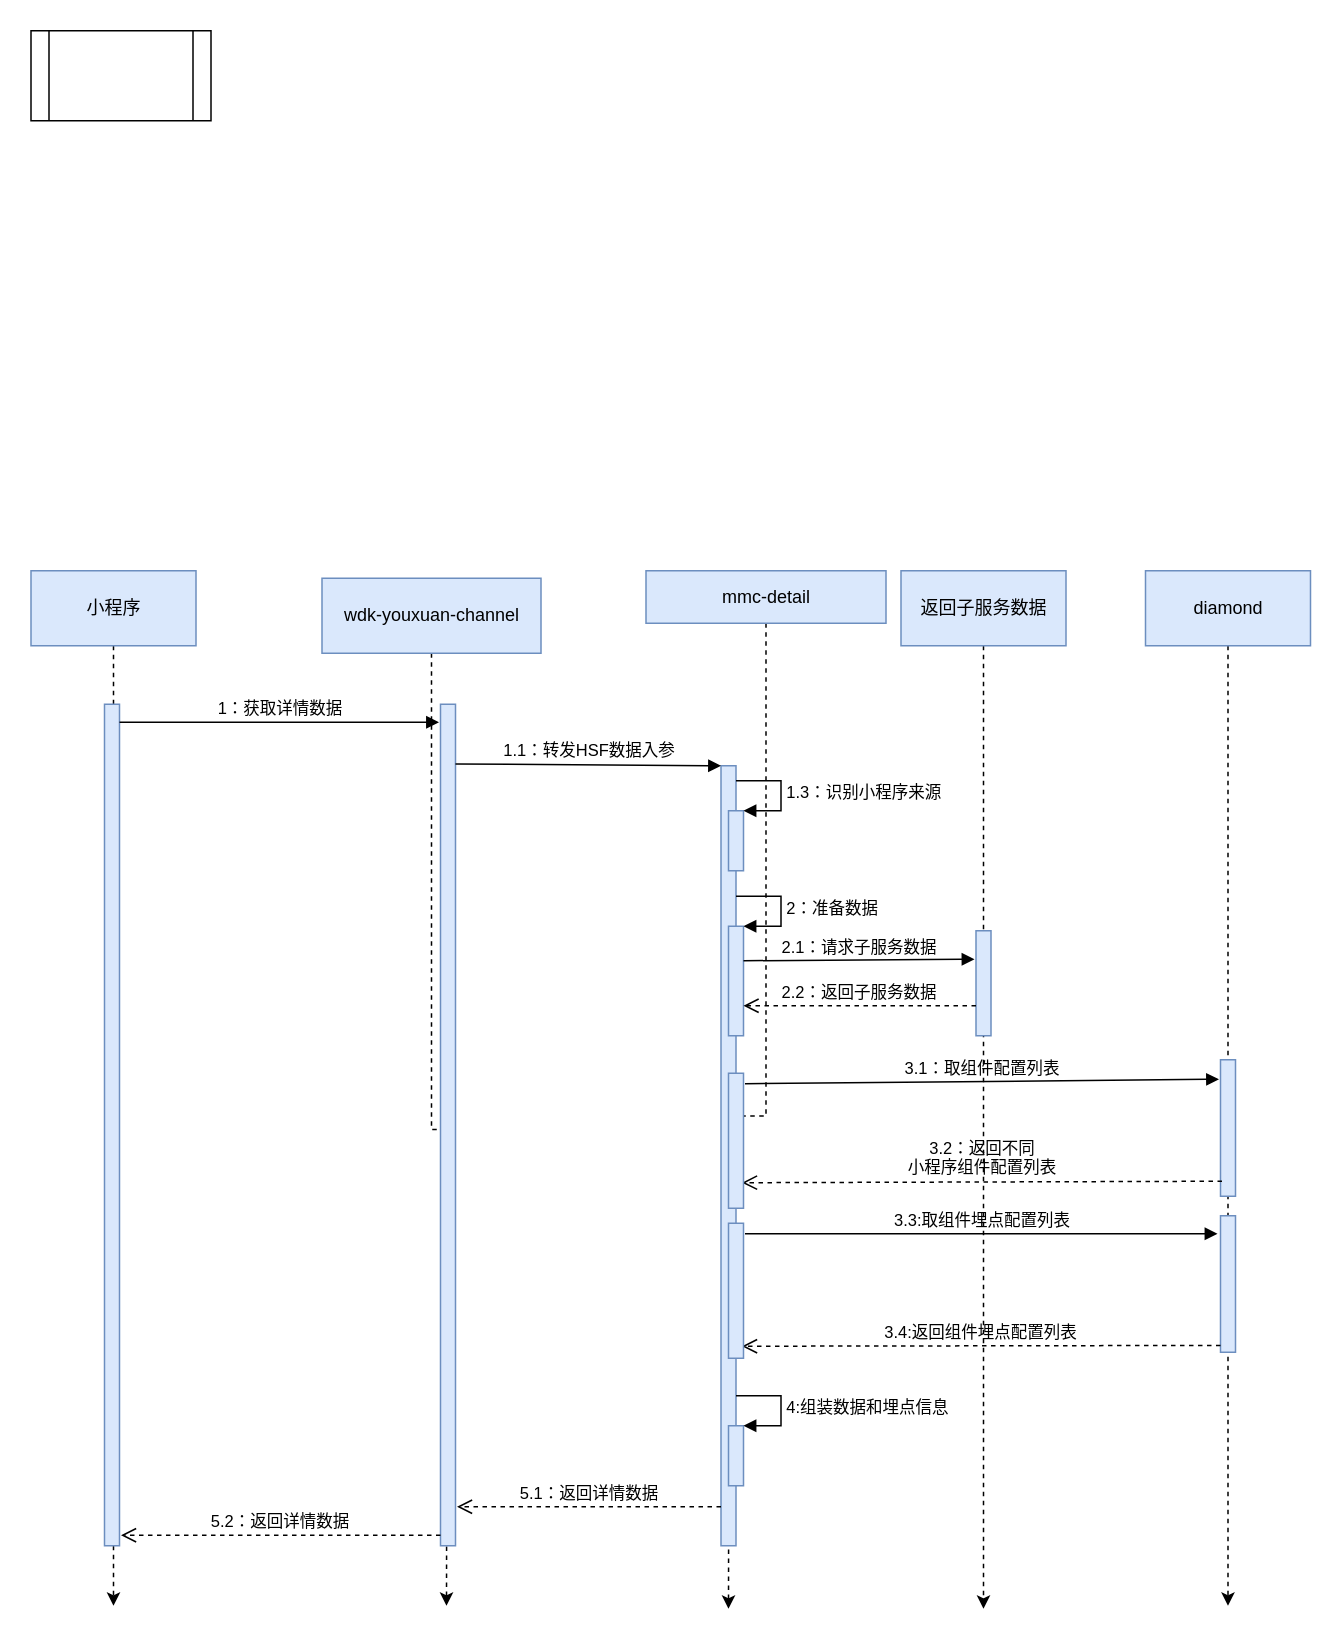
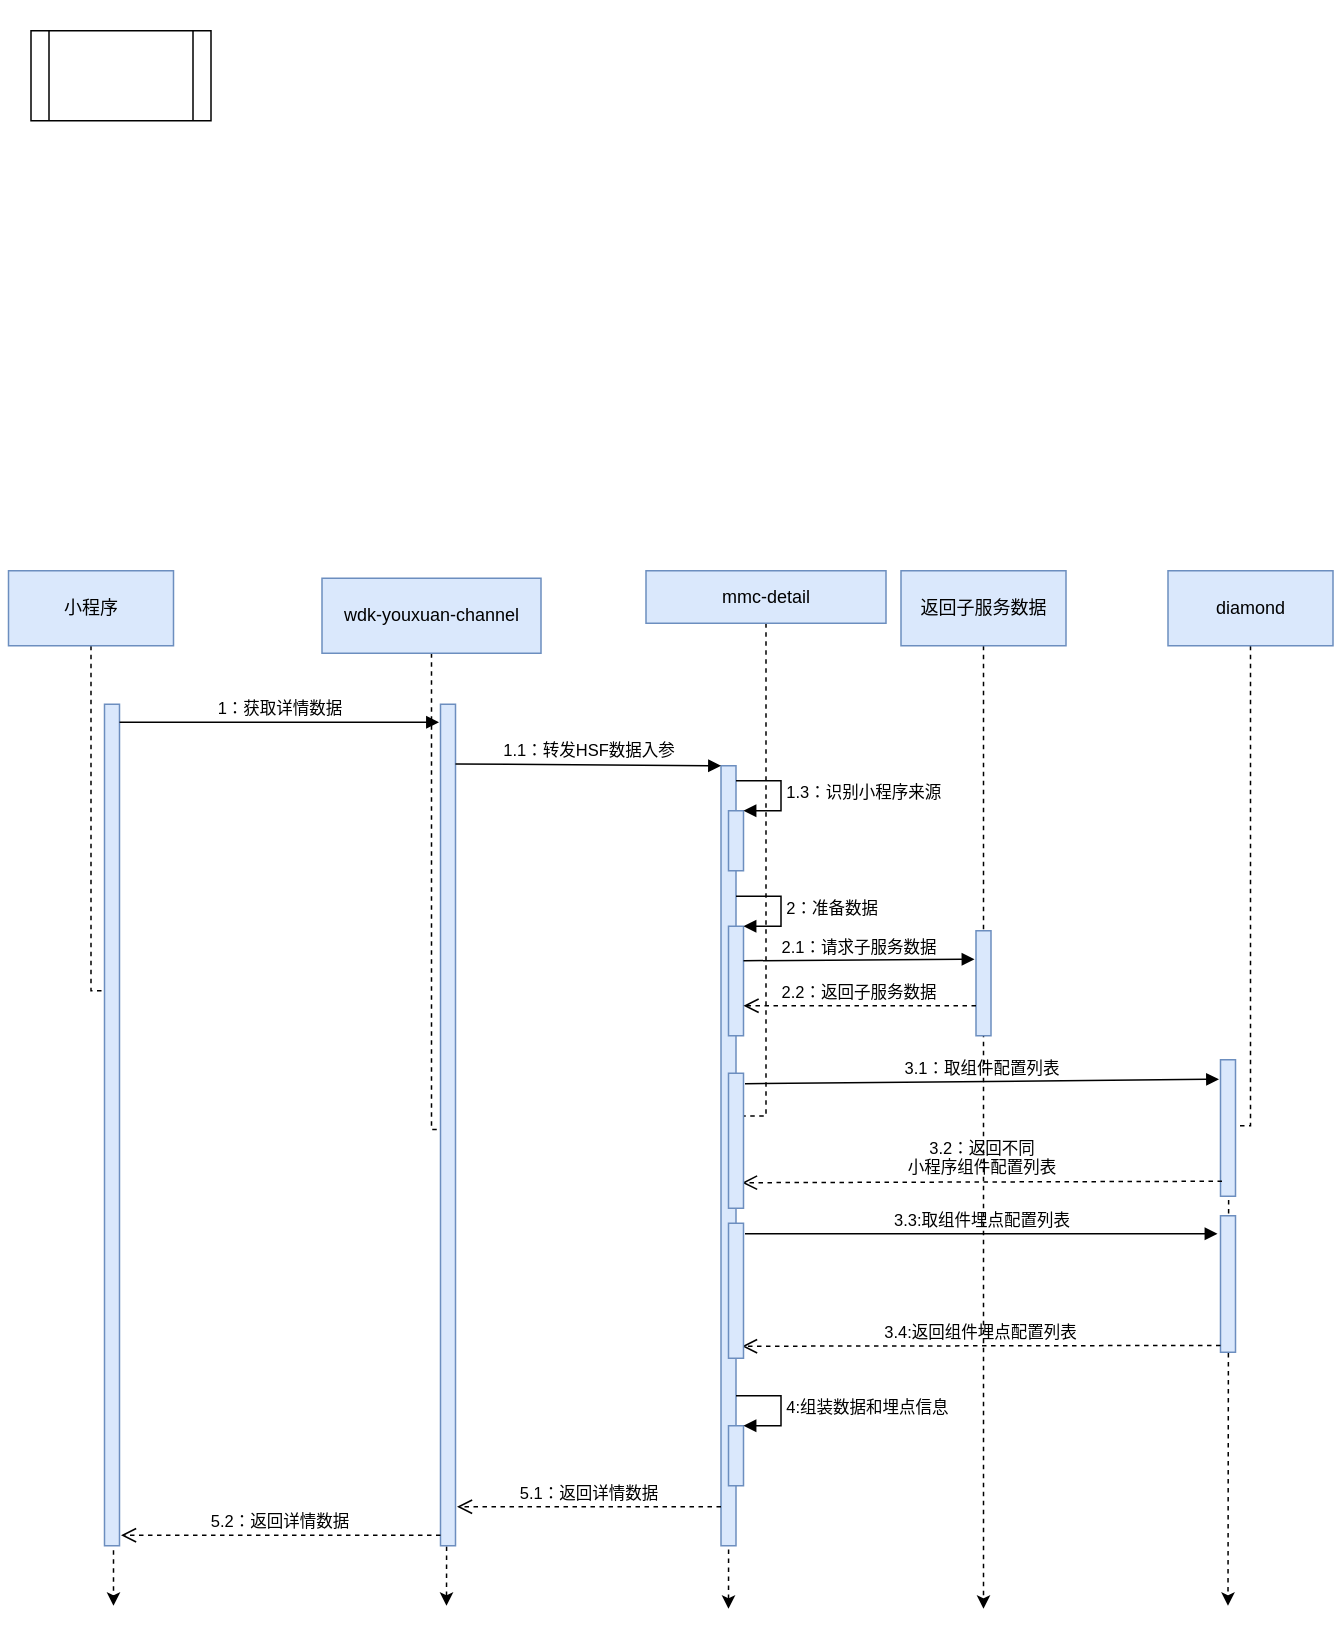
  <mxCell id="0" />
  <mxCell id="1" parent="0" />
  <mxCell id="2" value="" style="shape=process;whiteSpace=wrap;html=1;backgroundOutline=1;" parent="1" vertex="1"><mxGeometry x="20" y="20" width="120" height="60" as="geometry" /></mxCell>
  <mxCell id="3" style="edgeStyle=orthogonalEdgeStyle;rounded=0;orthogonalLoop=1;jettySize=auto;html=1;exitX=0.5;exitY=1;exitDx=0;exitDy=0;dashed=1;startArrow=none;startFill=0;" parent="1" source="4" edge="1"><mxGeometry relative="1" as="geometry"><mxPoint x="75" y="1070" as="targetPoint" /><Array as="points"><mxPoint x="75" y="660" /></Array></mxGeometry></mxCell>
- <mxCell id="4" value="小程序" style="html=1;fillColor=#dae8fc;strokeColor=#6c8ebf;" parent="1" vertex="1"><mxGeometry x="20" y="380" width="110" height="50" as="geometry" /></mxCell>
+ <mxCell id="4" value="小程序" style="html=1;fillColor=#dae8fc;strokeColor=#6c8ebf;" parent="1" vertex="1"><mxGeometry x="5" y="380" width="110" height="50" as="geometry" /></mxCell>
  <mxCell id="5" value="" style="html=1;points=[];perimeter=orthogonalPerimeter;fillColor=#dae8fc;strokeColor=#6c8ebf;" parent="1" vertex="1"><mxGeometry x="69" y="469" width="10" height="561" as="geometry" /></mxCell>
  <mxCell id="6" style="edgeStyle=orthogonalEdgeStyle;rounded=0;orthogonalLoop=1;jettySize=auto;html=1;dashed=1;" parent="1" source="7" edge="1"><mxGeometry relative="1" as="geometry"><mxPoint x="297" y="1070" as="targetPoint" /></mxGeometry></mxCell>
  <mxCell id="7" value="wdk-youxuan-channel" style="html=1;fillColor=#dae8fc;strokeColor=#6c8ebf;" parent="1" vertex="1"><mxGeometry x="214" y="385" width="146" height="50" as="geometry" /></mxCell>
  <mxCell id="8" style="edgeStyle=orthogonalEdgeStyle;rounded=0;orthogonalLoop=1;jettySize=auto;html=1;dashed=1;" parent="1" source="9" edge="1"><mxGeometry relative="1" as="geometry"><mxPoint x="485" y="1072" as="targetPoint" /></mxGeometry></mxCell>
  <mxCell id="9" value="mmc-detail" style="html=1;fillColor=#dae8fc;strokeColor=#6c8ebf;" parent="1" vertex="1"><mxGeometry x="430" y="380" width="160" height="35" as="geometry" /></mxCell>
  <mxCell id="10" style="edgeStyle=orthogonalEdgeStyle;rounded=0;orthogonalLoop=1;jettySize=auto;html=1;dashed=1;" parent="1" source="11" edge="1"><mxGeometry relative="1" as="geometry"><mxPoint x="818" y="1070" as="targetPoint" /></mxGeometry></mxCell>
- <mxCell id="11" value="diamond" style="html=1;fillColor=#dae8fc;strokeColor=#6c8ebf;" parent="1" vertex="1"><mxGeometry x="763" y="380" width="110" height="50" as="geometry" /></mxCell>
+ <mxCell id="11" value="diamond" style="html=1;fillColor=#dae8fc;strokeColor=#6c8ebf;" parent="1" vertex="1"><mxGeometry x="778" y="380" width="110" height="50" as="geometry" /></mxCell>
  <mxCell id="12" value="" style="html=1;points=[];perimeter=orthogonalPerimeter;fillColor=#dae8fc;strokeColor=#6c8ebf;" parent="1" vertex="1"><mxGeometry x="293" y="469" width="10" height="561" as="geometry" /></mxCell>
  <mxCell id="13" value="5.2：返回详情数据" style="html=1;verticalAlign=bottom;endArrow=open;dashed=1;endSize=8;exitX=0;exitY=0.95;" parent="1" edge="1"><mxGeometry relative="1" as="geometry"><mxPoint x="80" y="1023" as="targetPoint" /><mxPoint x="293" y="1022.95" as="sourcePoint" /></mxGeometry></mxCell>
  <mxCell id="14" value="" style="html=1;points=[];perimeter=orthogonalPerimeter;fillColor=#dae8fc;strokeColor=#6c8ebf;" parent="1" vertex="1"><mxGeometry x="480" y="510" width="10" height="520" as="geometry" /></mxCell>
  <mxCell id="15" value="1.1：转发HSF数据入参" style="html=1;verticalAlign=bottom;endArrow=block;entryX=0;entryY=0;exitX=1;exitY=0.071;exitDx=0;exitDy=0;exitPerimeter=0;" parent="1" source="12" target="14" edge="1"><mxGeometry relative="1" as="geometry"><mxPoint x="410" y="510" as="sourcePoint" /></mxGeometry></mxCell>
  <mxCell id="16" value="5.1：返回详情数据" style="html=1;verticalAlign=bottom;endArrow=open;dashed=1;endSize=8;exitX=0;exitY=0.95;" parent="1" source="14" edge="1"><mxGeometry relative="1" as="geometry"><mxPoint x="304" y="1004" as="targetPoint" /></mxGeometry></mxCell>
  <mxCell id="17" value="" style="html=1;points=[];perimeter=orthogonalPerimeter;fillColor=#dae8fc;strokeColor=#6c8ebf;" parent="1" vertex="1"><mxGeometry x="485" y="540" width="10" height="40" as="geometry" /></mxCell>
  <mxCell id="18" value="1.3：识别小程序来源" style="edgeStyle=orthogonalEdgeStyle;html=1;align=left;spacingLeft=2;endArrow=block;rounded=0;entryX=1;entryY=0;" parent="1" target="17" edge="1"><mxGeometry relative="1" as="geometry"><mxPoint x="490" y="520" as="sourcePoint" /><Array as="points"><mxPoint x="520" y="520" /></Array></mxGeometry></mxCell>
  <mxCell id="19" value="" style="html=1;points=[];perimeter=orthogonalPerimeter;fillColor=#dae8fc;strokeColor=#6c8ebf;" parent="1" vertex="1"><mxGeometry x="813" y="706" width="10" height="91" as="geometry" /></mxCell>
  <mxCell id="20" value="3.1：取组件配置列表" style="html=1;verticalAlign=bottom;endArrow=block;" parent="1" edge="1"><mxGeometry relative="1" as="geometry"><mxPoint x="496" y="722" as="sourcePoint" /><mxPoint x="812" y="719" as="targetPoint" /></mxGeometry></mxCell>
  <mxCell id="21" value="3.2：返回不同&lt;br&gt;小程序组件配置列表" style="html=1;verticalAlign=bottom;endArrow=open;dashed=1;endSize=8;exitX=0.1;exitY=0.89;entryX=0.9;entryY=0.911;entryDx=0;entryDy=0;entryPerimeter=0;exitDx=0;exitDy=0;exitPerimeter=0;" parent="1" source="19" edge="1"><mxGeometry relative="1" as="geometry"><mxPoint x="494" y="787.99" as="targetPoint" /><mxPoint x="640" y="788" as="sourcePoint" /></mxGeometry></mxCell>
  <mxCell id="22" value="" style="html=1;points=[];perimeter=orthogonalPerimeter;fillColor=#dae8fc;strokeColor=#6c8ebf;" parent="1" vertex="1"><mxGeometry x="485" y="715" width="10" height="90" as="geometry" /></mxCell>
  <mxCell id="23" value="" style="html=1;points=[];perimeter=orthogonalPerimeter;fillColor=#dae8fc;strokeColor=#6c8ebf;" parent="1" vertex="1"><mxGeometry x="813" y="810" width="10" height="91" as="geometry" /></mxCell>
  <mxCell id="24" value="3.3:取组件埋点配置列表" style="html=1;verticalAlign=bottom;endArrow=block;" parent="1" edge="1"><mxGeometry relative="1" as="geometry"><mxPoint x="496" y="822" as="sourcePoint" /><mxPoint x="811" y="822" as="targetPoint" /></mxGeometry></mxCell>
  <mxCell id="25" value="3.4:返回组件埋点配置列表" style="html=1;verticalAlign=bottom;endArrow=open;dashed=1;endSize=8;exitX=0;exitY=0.95;entryX=0.9;entryY=0.911;entryDx=0;entryDy=0;entryPerimeter=0;" parent="1" source="23" target="26" edge="1"><mxGeometry relative="1" as="geometry"><mxPoint x="500" y="897" as="targetPoint" /></mxGeometry></mxCell>
  <mxCell id="26" value="" style="html=1;points=[];perimeter=orthogonalPerimeter;fillColor=#dae8fc;strokeColor=#6c8ebf;" parent="1" vertex="1"><mxGeometry x="485" y="815" width="10" height="90" as="geometry" /></mxCell>
  <mxCell id="27" value="" style="html=1;points=[];perimeter=orthogonalPerimeter;fillColor=#dae8fc;strokeColor=#6c8ebf;" parent="1" vertex="1"><mxGeometry x="485" y="617" width="10" height="73" as="geometry" /></mxCell>
  <mxCell id="28" value="2：准备数据" style="edgeStyle=orthogonalEdgeStyle;html=1;align=left;spacingLeft=2;endArrow=block;rounded=0;entryX=1;entryY=0;" parent="1" target="27" edge="1"><mxGeometry relative="1" as="geometry"><mxPoint x="490" y="597" as="sourcePoint" /><Array as="points"><mxPoint x="520" y="597" /></Array></mxGeometry></mxCell>
  <mxCell id="29" value="1：获取详情数据" style="html=1;verticalAlign=bottom;endArrow=block;exitX=1;exitY=0.131;exitDx=0;exitDy=0;exitPerimeter=0;" parent="1" edge="1"><mxGeometry relative="1" as="geometry"><mxPoint x="79" y="481.051" as="sourcePoint" /><mxPoint x="292" y="481" as="targetPoint" /></mxGeometry></mxCell>
  <mxCell id="30" value="" style="html=1;points=[];perimeter=orthogonalPerimeter;fillColor=#dae8fc;strokeColor=#6c8ebf;" parent="1" vertex="1"><mxGeometry x="485" y="950" width="10" height="40" as="geometry" /></mxCell>
  <mxCell id="31" value="4:组装数据和埋点信息" style="edgeStyle=orthogonalEdgeStyle;html=1;align=left;spacingLeft=2;endArrow=block;rounded=0;entryX=1;entryY=0;" parent="1" target="30" edge="1"><mxGeometry relative="1" as="geometry"><mxPoint x="490" y="930" as="sourcePoint" /><Array as="points"><mxPoint x="520" y="930" /></Array></mxGeometry></mxCell>
  <mxCell id="32" style="edgeStyle=orthogonalEdgeStyle;rounded=0;orthogonalLoop=1;jettySize=auto;html=1;dashed=1;" parent="1" source="33" edge="1"><mxGeometry relative="1" as="geometry"><mxPoint x="655" y="1072" as="targetPoint" /></mxGeometry></mxCell>
  <mxCell id="33" value="返回子服务数据" style="html=1;fillColor=#dae8fc;strokeColor=#6c8ebf;" parent="1" vertex="1"><mxGeometry x="600" y="380" width="110" height="50" as="geometry" /></mxCell>
  <mxCell id="34" value="" style="html=1;points=[];perimeter=orthogonalPerimeter;fillColor=#dae8fc;strokeColor=#6c8ebf;" parent="1" vertex="1"><mxGeometry x="650" y="620" width="10" height="70" as="geometry" /></mxCell>
  <mxCell id="35" value="2.1：请求子服务数据" style="html=1;verticalAlign=bottom;endArrow=block;" parent="1" edge="1"><mxGeometry width="80" relative="1" as="geometry"><mxPoint x="495" y="640" as="sourcePoint" /><mxPoint x="649" y="639" as="targetPoint" /></mxGeometry></mxCell>
  <mxCell id="36" value="2.2：返回子服务数据" style="html=1;verticalAlign=bottom;endArrow=open;dashed=1;endSize=8;exitX=0;exitY=0.714;exitDx=0;exitDy=0;exitPerimeter=0;" parent="1" source="34" edge="1"><mxGeometry relative="1" as="geometry"><mxPoint x="575" y="670" as="sourcePoint" /><mxPoint x="495" y="670" as="targetPoint" /></mxGeometry></mxCell>
